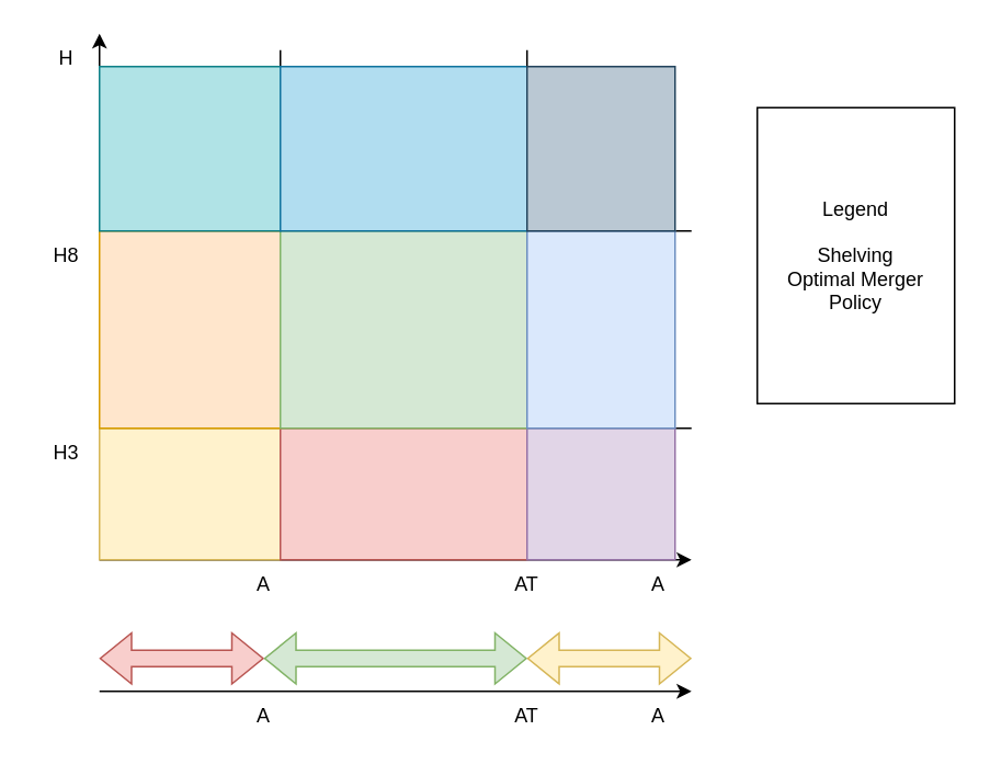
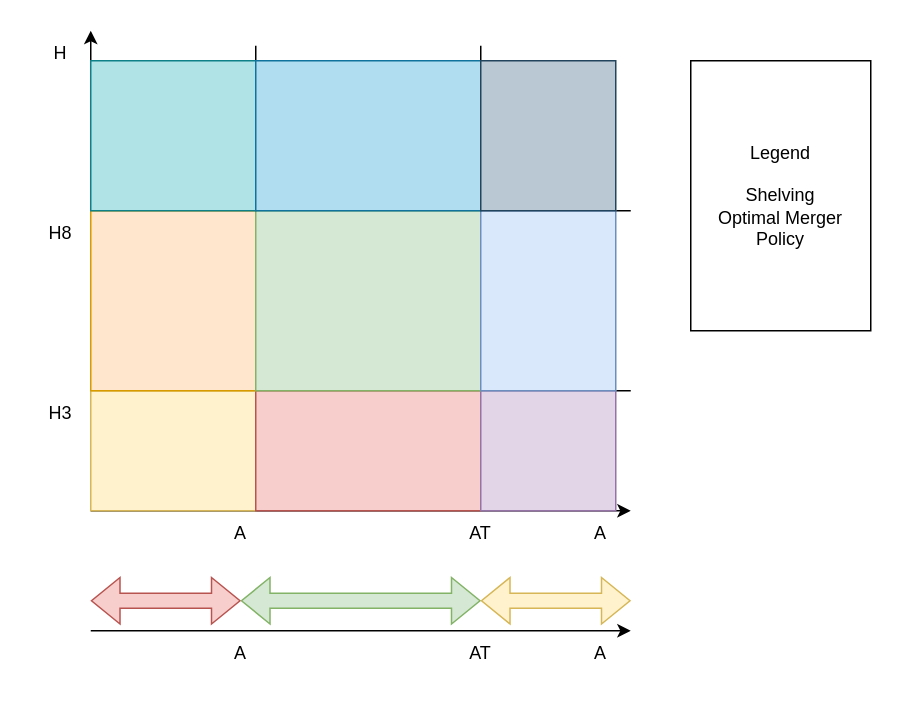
  <mxCell id="0" />
  <mxCell id="1" parent="0" />
  <mxCell id="2" value="" style="endArrow=classic;html=1;rounded=0;" edge="1" parent="1"><mxGeometry width="50" height="50" relative="1" as="geometry"><mxPoint x="60" y="340" as="sourcePoint" /><mxPoint x="420" y="340" as="targetPoint" /></mxGeometry></mxCell>
  <mxCell id="3" value="" style="endArrow=classic;html=1;rounded=0;" edge="1" parent="1"><mxGeometry width="50" height="50" relative="1" as="geometry"><mxPoint x="60" y="340" as="sourcePoint" /><mxPoint x="60" y="20" as="targetPoint" /></mxGeometry></mxCell>
  <mxCell id="4" value="H" style="text;html=1;strokeColor=none;fillColor=none;align=center;verticalAlign=middle;whiteSpace=wrap;rounded=0;" vertex="1" parent="1"><mxGeometry x="20" y="20" width="40" height="30" as="geometry" /></mxCell>
  <mxCell id="5" value="H3" style="text;html=1;strokeColor=none;fillColor=none;align=center;verticalAlign=middle;whiteSpace=wrap;rounded=0;" vertex="1" parent="1"><mxGeometry x="20" y="260" width="40" height="30" as="geometry" /></mxCell>
  <mxCell id="6" value="H8" style="text;html=1;strokeColor=none;fillColor=none;align=center;verticalAlign=middle;whiteSpace=wrap;rounded=0;" vertex="1" parent="1"><mxGeometry x="20" y="140" width="40" height="30" as="geometry" /></mxCell>
  <mxCell id="7" value="A" style="text;html=1;strokeColor=none;fillColor=none;align=center;verticalAlign=middle;whiteSpace=wrap;rounded=0;" vertex="1" parent="1"><mxGeometry x="380" y="340" width="40" height="30" as="geometry" /></mxCell>
  <mxCell id="8" value="A" style="text;html=1;strokeColor=none;fillColor=none;align=center;verticalAlign=middle;whiteSpace=wrap;rounded=0;" vertex="1" parent="1"><mxGeometry x="140" y="340" width="40" height="30" as="geometry" /></mxCell>
  <mxCell id="9" value="AT" style="text;html=1;strokeColor=none;fillColor=none;align=center;verticalAlign=middle;whiteSpace=wrap;rounded=0;" vertex="1" parent="1"><mxGeometry x="300" y="340" width="40" height="30" as="geometry" /></mxCell>
  <mxCell id="10" value="" style="endArrow=none;html=1;rounded=0;exitX=0.5;exitY=0;exitDx=0;exitDy=0;" edge="1" parent="1" source="9"><mxGeometry width="50" height="50" relative="1" as="geometry"><mxPoint x="340" y="340" as="sourcePoint" /><mxPoint x="320" y="30" as="targetPoint" /></mxGeometry></mxCell>
  <mxCell id="11" value="" style="endArrow=none;html=1;rounded=0;exitX=0.75;exitY=0;exitDx=0;exitDy=0;" edge="1" parent="1" source="8"><mxGeometry width="50" height="50" relative="1" as="geometry"><mxPoint x="159.5" y="340" as="sourcePoint" /><mxPoint x="170" y="30" as="targetPoint" /></mxGeometry></mxCell>
  <mxCell id="12" value="" style="endArrow=none;html=1;rounded=0;entryX=1;entryY=0;entryDx=0;entryDy=0;" edge="1" parent="1" target="6"><mxGeometry width="50" height="50" relative="1" as="geometry"><mxPoint x="420" y="140" as="sourcePoint" /><mxPoint x="340" y="50" as="targetPoint" /></mxGeometry></mxCell>
  <mxCell id="13" value="" style="endArrow=none;html=1;rounded=0;entryX=1;entryY=0;entryDx=0;entryDy=0;" edge="1" parent="1" target="5"><mxGeometry width="50" height="50" relative="1" as="geometry"><mxPoint x="420" y="260" as="sourcePoint" /><mxPoint x="60" y="274.66" as="targetPoint" /></mxGeometry></mxCell>
- <mxCell id="14" value="Legend&lt;br&gt;&lt;br&gt;Shelving&lt;br&gt;Optimal Merger Policy" style="rounded=0;whiteSpace=wrap;html=1;align=center;" vertex="1" parent="1"><mxGeometry x="460" y="65" width="120" height="180" as="geometry" /></mxCell>
+ <mxCell id="14" value="Legend&lt;br&gt;&lt;br&gt;Shelving&lt;br&gt;Optimal Merger Policy" style="rounded=0;whiteSpace=wrap;html=1;align=center;" vertex="1" parent="1"><mxGeometry x="460" y="40" width="120" height="180" as="geometry" /></mxCell>
  <mxCell id="15" value="" style="endArrow=classic;html=1;rounded=0;" edge="1" parent="1"><mxGeometry width="50" height="50" relative="1" as="geometry"><mxPoint x="60" y="420" as="sourcePoint" /><mxPoint x="420" y="420" as="targetPoint" /></mxGeometry></mxCell>
  <mxCell id="16" value="A" style="text;html=1;strokeColor=none;fillColor=none;align=center;verticalAlign=middle;whiteSpace=wrap;rounded=0;" vertex="1" parent="1"><mxGeometry x="380" y="420" width="40" height="30" as="geometry" /></mxCell>
  <mxCell id="17" value="A" style="text;html=1;strokeColor=none;fillColor=none;align=center;verticalAlign=middle;whiteSpace=wrap;rounded=0;" vertex="1" parent="1"><mxGeometry x="140" y="420" width="40" height="30" as="geometry" /></mxCell>
  <mxCell id="18" value="AT" style="text;html=1;strokeColor=none;fillColor=none;align=center;verticalAlign=middle;whiteSpace=wrap;rounded=0;" vertex="1" parent="1"><mxGeometry x="300" y="420" width="40" height="30" as="geometry" /></mxCell>
  <mxCell id="19" value="" style="shape=flexArrow;endArrow=classic;startArrow=classic;html=1;rounded=0;fillColor=#f8cecc;strokeColor=#b85450;" edge="1" parent="1"><mxGeometry width="100" height="100" relative="1" as="geometry"><mxPoint x="60" y="400" as="sourcePoint" /><mxPoint x="160" y="400" as="targetPoint" /></mxGeometry></mxCell>
  <mxCell id="20" value="" style="shape=flexArrow;endArrow=classic;startArrow=classic;html=1;rounded=0;fillColor=#d5e8d4;strokeColor=#82b366;" edge="1" parent="1"><mxGeometry width="100" height="100" relative="1" as="geometry"><mxPoint x="160" y="400" as="sourcePoint" /><mxPoint x="320" y="400" as="targetPoint" /></mxGeometry></mxCell>
  <mxCell id="21" value="" style="shape=flexArrow;endArrow=classic;startArrow=classic;html=1;rounded=0;fillColor=#fff2cc;strokeColor=#d6b656;" edge="1" parent="1"><mxGeometry width="100" height="100" relative="1" as="geometry"><mxPoint x="320" y="400" as="sourcePoint" /><mxPoint x="420" y="400" as="targetPoint" /></mxGeometry></mxCell>
  <mxCell id="22" value="" style="rounded=0;whiteSpace=wrap;html=1;fillColor=#fff2cc;strokeColor=#d6b656;" vertex="1" parent="1"><mxGeometry x="60" y="260" width="110" height="80" as="geometry" /></mxCell>
  <mxCell id="23" value="" style="rounded=0;whiteSpace=wrap;html=1;fillColor=#f8cecc;strokeColor=#b85450;" vertex="1" parent="1"><mxGeometry x="170" y="260" width="150" height="80" as="geometry" /></mxCell>
  <mxCell id="24" value="" style="rounded=0;whiteSpace=wrap;html=1;fillColor=#e1d5e7;strokeColor=#9673a6;" vertex="1" parent="1"><mxGeometry x="320" y="260" width="90" height="80" as="geometry" /></mxCell>
  <mxCell id="25" value="" style="rounded=0;whiteSpace=wrap;html=1;fillColor=#ffe6cc;strokeColor=#d79b00;" vertex="1" parent="1"><mxGeometry x="60" y="140" width="110" height="120" as="geometry" /></mxCell>
  <mxCell id="26" value="" style="rounded=0;whiteSpace=wrap;html=1;fillColor=#d5e8d4;strokeColor=#82b366;" vertex="1" parent="1"><mxGeometry x="170" y="140" width="150" height="120" as="geometry" /></mxCell>
  <mxCell id="27" value="" style="rounded=0;whiteSpace=wrap;html=1;fillColor=#dae8fc;strokeColor=#6c8ebf;" vertex="1" parent="1"><mxGeometry x="320" y="140" width="90" height="120" as="geometry" /></mxCell>
  <mxCell id="28" value="" style="rounded=0;whiteSpace=wrap;html=1;fillColor=#b0e3e6;strokeColor=#0e8088;" vertex="1" parent="1"><mxGeometry x="60" y="40" width="110" height="100" as="geometry" /></mxCell>
  <mxCell id="29" value="" style="rounded=0;whiteSpace=wrap;html=1;fillColor=#b1ddf0;strokeColor=#10739e;" vertex="1" parent="1"><mxGeometry x="170" y="40" width="150" height="100" as="geometry" /></mxCell>
  <mxCell id="30" value="" style="rounded=0;whiteSpace=wrap;html=1;fillColor=#bac8d3;strokeColor=#23445d;" vertex="1" parent="1"><mxGeometry x="320" y="40" width="90" height="100" as="geometry" /></mxCell>
